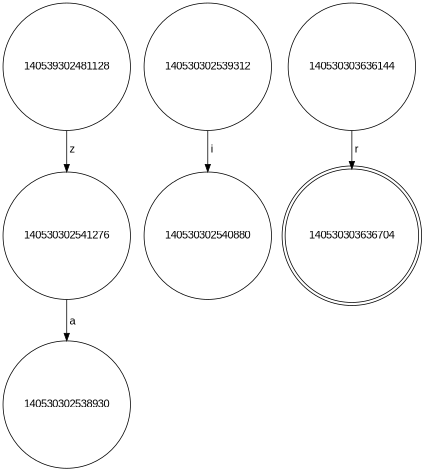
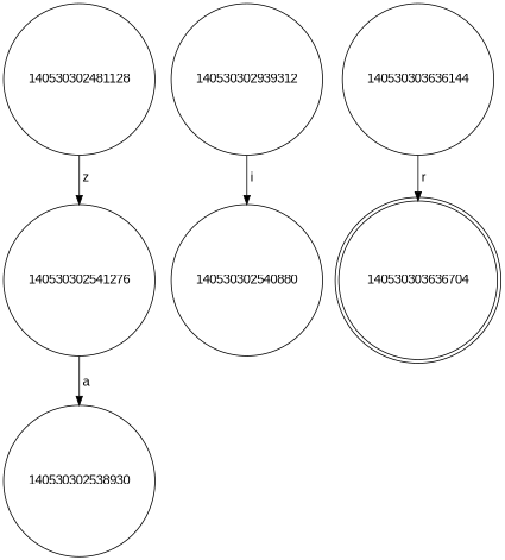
  digraph {
    fontname="Liberation Sans"
    node [fontname="Liberation Sans" ordering=out shape=circle]
    edge [fontname="Liberation Sans"]
    n1 [label=140530302541276]
-   140530302481128 [label=140539302481128]
+   140530302481128
    n3 [label=140530302538930]
-   140530302539312
+   140530302539312 [label=140530302939312]
    140530302540880
    140530303636704 [shape=doublecircle]
    140530303636144
    n1 -> n3 [label=" a"]
    140530302481128 -> n1 [label=" z"]
    140530302539312 -> 140530302540880 [label=" i"]
    140530303636144 -> 140530303636704 [label=" r"]
  }
